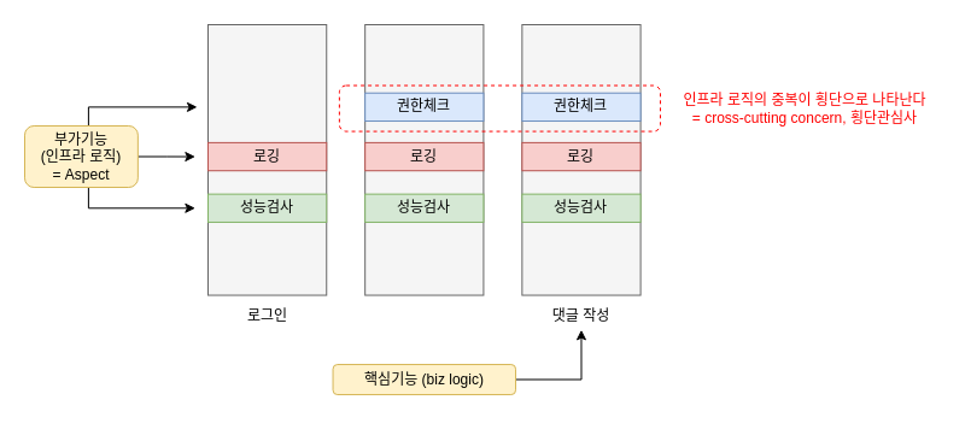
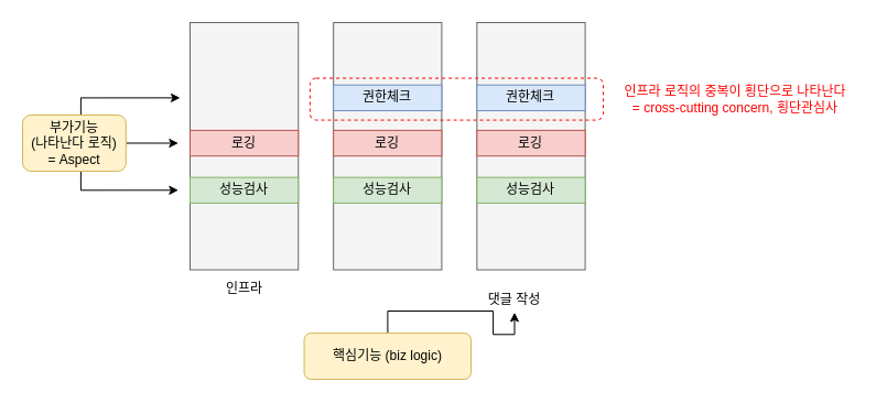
  <mxCell id="0" />
  <mxCell id="1" parent="0" />
  <mxCell id="2" value="" style="group" vertex="1" connectable="0" parent="1"><mxGeometry x="32" y="20" width="751" height="324" as="geometry" /></mxCell>
  <mxCell id="3" value="" style="rounded=0;whiteSpace=wrap;html=1;fillColor=#f5f5f5;strokeColor=#666666;fontColor=#333333;" vertex="1" parent="2"><mxGeometry x="139.999" width="98.245" height="224.547" as="geometry" /></mxCell>
  <mxCell id="4" value="" style="rounded=0;whiteSpace=wrap;html=1;fillColor=#f5f5f5;strokeColor=#666666;fontColor=#333333;" vertex="1" parent="2"><mxGeometry x="270.173" width="98.245" height="224.547" as="geometry" /></mxCell>
  <mxCell id="5" value="" style="rounded=0;whiteSpace=wrap;html=1;fillColor=#f5f5f5;strokeColor=#666666;fontColor=#333333;" vertex="1" parent="2"><mxGeometry x="400.348" width="98.245" height="224.547" as="geometry" /></mxCell>
- <mxCell id="6" value="로그인" style="text;html=1;strokeColor=none;fillColor=none;align=center;verticalAlign=middle;whiteSpace=wrap;rounded=0;" vertex="1" parent="2"><mxGeometry x="164.56" y="229.986" width="49.122" height="23.309" as="geometry" /></mxCell>
- <mxCell id="7" value="댓글 작성" style="text;html=1;strokeColor=none;fillColor=none;align=center;verticalAlign=middle;whiteSpace=wrap;rounded=0;" vertex="1" parent="2"><mxGeometry x="409.763" y="229.986" width="79.415" height="23.309" as="geometry" /></mxCell>
+ <mxCell id="6" value="인프라" style="text;html=1;strokeColor=none;fillColor=none;align=center;verticalAlign=middle;whiteSpace=wrap;rounded=0;" vertex="1" parent="2"><mxGeometry x="164.56" y="229.986" width="49.122" height="23.309" as="geometry" /></mxCell>
+ <mxCell id="7" value="댓글 작성" style="text;html=1;strokeColor=none;fillColor=none;align=center;verticalAlign=middle;whiteSpace=wrap;rounded=0;" vertex="1" parent="2"><mxGeometry x="394.763" y="239.986" width="79.415" height="23.309" as="geometry" /></mxCell>
  <mxCell id="8" value="성능검사" style="rounded=0;whiteSpace=wrap;html=1;strokeColor=#82b366;fillColor=#d5e8d4;" vertex="1" parent="2"><mxGeometry x="139.999" y="140.633" width="98.245" height="23.309" as="geometry" /></mxCell>
  <mxCell id="9" value="로깅" style="rounded=0;whiteSpace=wrap;html=1;strokeColor=#b85450;fillColor=#f8cecc;" vertex="1" parent="2"><mxGeometry x="139.999" y="97.899" width="98.245" height="23.309" as="geometry" /></mxCell>
  <mxCell id="10" value="권한체크" style="rounded=0;whiteSpace=wrap;html=1;strokeColor=#6c8ebf;fillColor=#dae8fc;" vertex="1" parent="2"><mxGeometry x="270.173" y="56.719" width="98.245" height="23.309" as="geometry" /></mxCell>
  <mxCell id="11" style="edgeStyle=orthogonalEdgeStyle;rounded=0;orthogonalLoop=1;jettySize=auto;html=1;entryX=0.5;entryY=1;entryDx=0;entryDy=0;" edge="1" parent="2" source="12" target="7"><mxGeometry relative="1" as="geometry" /></mxCell>
- <mxCell id="12" value="핵심기능 (biz logic)" style="rounded=1;whiteSpace=wrap;html=1;fillColor=#fff2cc;strokeColor=#d6b656;" vertex="1" parent="2"><mxGeometry x="243.565" y="282.043" width="151.461" height="25" as="geometry" /></mxCell>
+ <mxCell id="12" value="핵심기능 (biz logic)" style="rounded=1;whiteSpace=wrap;html=1;fillColor=#fff2cc;strokeColor=#d6b656;" vertex="1" parent="2"><mxGeometry x="243.565" y="282.043" width="151.461" height="41.957" as="geometry" /></mxCell>
  <mxCell id="13" style="edgeStyle=orthogonalEdgeStyle;rounded=0;orthogonalLoop=1;jettySize=auto;html=1;" edge="1" parent="2" source="16"><mxGeometry relative="1" as="geometry"><mxPoint x="129.356" y="109.554" as="targetPoint" /></mxGeometry></mxCell>
  <mxCell id="14" style="edgeStyle=orthogonalEdgeStyle;rounded=0;orthogonalLoop=1;jettySize=auto;html=1;exitX=0.5;exitY=0;exitDx=0;exitDy=0;" edge="1" parent="2" source="16"><mxGeometry relative="1" as="geometry"><mxPoint x="130.993" y="68.374" as="targetPoint" /><Array as="points"><mxPoint x="40.935" y="68.374" /></Array></mxGeometry></mxCell>
  <mxCell id="15" style="edgeStyle=orthogonalEdgeStyle;rounded=0;orthogonalLoop=1;jettySize=auto;html=1;exitX=0.5;exitY=1;exitDx=0;exitDy=0;" edge="1" parent="2" source="16"><mxGeometry relative="1" as="geometry"><mxPoint x="129.356" y="152.288" as="targetPoint" /><Array as="points"><mxPoint x="40.935" y="152.288" /></Array></mxGeometry></mxCell>
- <mxCell id="16" value="부가기능&lt;br&gt;(인프라 로직)&lt;br&gt;= Aspect" style="rounded=1;whiteSpace=wrap;html=1;fillColor=#fff2cc;strokeColor=#d6b656;" vertex="1" parent="2"><mxGeometry x="-12" y="84" width="93.87" height="51" as="geometry" /></mxCell>
+ <mxCell id="16" value="부가기능&lt;br&gt;(나타난다 로직)&lt;br&gt;= Aspect" style="rounded=1;whiteSpace=wrap;html=1;fillColor=#fff2cc;strokeColor=#d6b656;" vertex="1" parent="2"><mxGeometry x="-12" y="84" width="93.87" height="51" as="geometry" /></mxCell>
  <mxCell id="17" value="" style="rounded=1;whiteSpace=wrap;html=1;fillColor=none;dashed=1;strokeColor=#FF0000;" vertex="1" parent="2"><mxGeometry x="248.887" y="50.504" width="266.08" height="38.072" as="geometry" /></mxCell>
  <mxCell id="18" value="로깅" style="rounded=0;whiteSpace=wrap;html=1;strokeColor=#b85450;fillColor=#f8cecc;" vertex="1" parent="2"><mxGeometry x="270.173" y="97.899" width="98.245" height="23.309" as="geometry" /></mxCell>
  <mxCell id="19" value="로깅" style="rounded=0;whiteSpace=wrap;html=1;strokeColor=#b85450;fillColor=#f8cecc;" vertex="1" parent="2"><mxGeometry x="400.348" y="97.899" width="98.245" height="23.309" as="geometry" /></mxCell>
  <mxCell id="20" value="성능검사" style="rounded=0;whiteSpace=wrap;html=1;strokeColor=#82b366;fillColor=#d5e8d4;" vertex="1" parent="2"><mxGeometry x="270.173" y="140.633" width="98.245" height="23.309" as="geometry" /></mxCell>
  <mxCell id="21" value="성능검사" style="rounded=0;whiteSpace=wrap;html=1;strokeColor=#82b366;fillColor=#d5e8d4;" vertex="1" parent="2"><mxGeometry x="400.348" y="140.633" width="98.245" height="23.309" as="geometry" /></mxCell>
  <mxCell id="22" value="권한체크" style="rounded=0;whiteSpace=wrap;html=1;strokeColor=#6c8ebf;fillColor=#dae8fc;" vertex="1" parent="2"><mxGeometry x="400.348" y="56.719" width="98.245" height="23.309" as="geometry" /></mxCell>
  <mxCell id="23" value="인프라 로직의 중복이 횡단으로 나타난다&lt;br&gt;= cross-cutting concern, 횡단관심사" style="text;html=1;strokeColor=none;fillColor=none;align=center;verticalAlign=middle;whiteSpace=wrap;rounded=0;dashed=1;fontColor=#FF0000;" vertex="1" parent="2"><mxGeometry x="519.06" y="57.88" width="231.94" height="23.31" as="geometry" /></mxCell>
